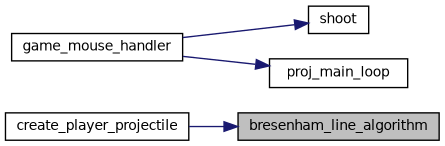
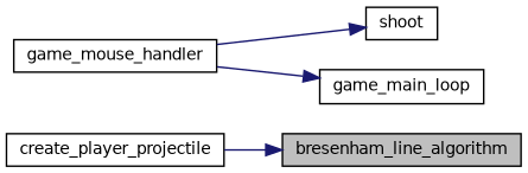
  digraph {
    rankdir=RL
    node [color=black fillcolor=white fontname=Helvetica fontsize=10 shape=record style=filled]
    edge [color=midnightblue dir=back fontname=Helvetica fontsize=10 labelfontname=Helvetica labelfontsize=10 style=solid]
    n1 [fillcolor=grey75 fontcolor=black height=0.2 label=bresenham_line_algorithm width=0.4]
    n2 [height=0.2 label=create_player_projectile width=0.4]
    n3 [height=0.2 label=shoot width=0.4]
    n4 [height=0.2 label=game_mouse_handler width=0.4]
-   n5 [height=0.2 label=proj_main_loop width=0.4]
+   n5 [height=0.2 label=game_main_loop width=0.4]
    n1 -> n2
    n3 -> n4
    n5 -> n4
  }
